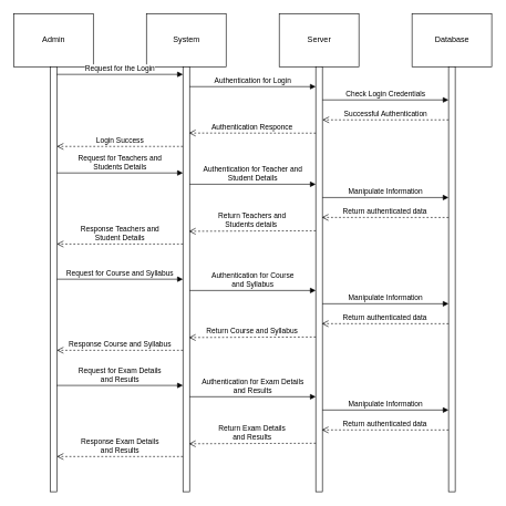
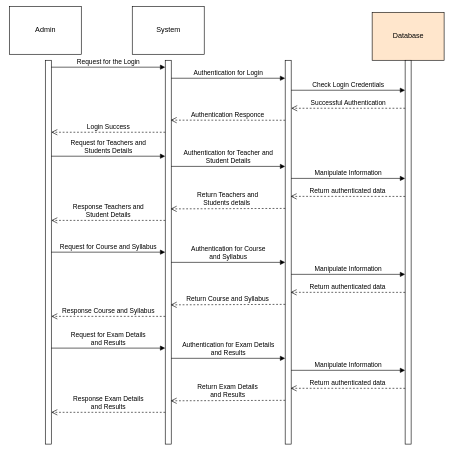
  <mxCell id="0" />
  <mxCell id="1" parent="0" />
- <mxCell id="2" value="System" style="html=1;strokeColor=#000000;" vertex="1" parent="1"><mxGeometry x="220" y="20" width="120" height="80" as="geometry" /></mxCell>
- <mxCell id="3" value="Admin" style="html=1;strokeColor=#000000;" vertex="1" parent="1"><mxGeometry x="20" y="20" width="120" height="80" as="geometry" /></mxCell>
- <mxCell id="4" value="Server" style="html=1;strokeColor=#000000;" vertex="1" parent="1"><mxGeometry x="420" y="20" width="120" height="80" as="geometry" /></mxCell>
- <mxCell id="5" value="Database" style="html=1;strokeColor=#000000;" vertex="1" parent="1"><mxGeometry x="620" y="20" width="120" height="80" as="geometry" /></mxCell>
+ <mxCell id="2" value="System" style="html=1;strokeColor=#000000;" vertex="1" parent="1"><mxGeometry x="220" y="10" width="120" height="80" as="geometry" /></mxCell>
+ <mxCell id="3" value="Admin" style="html=1;strokeColor=#000000;" vertex="1" parent="1"><mxGeometry x="15" y="10" width="120" height="80" as="geometry" /></mxCell>
+ <mxCell id="5" value="Database" style="html=1;strokeColor=#000000;fillColor=#ffe6cc;" vertex="1" parent="1"><mxGeometry x="620" y="20" width="120" height="80" as="geometry" /></mxCell>
  <mxCell id="6" value="" style="html=1;points=[];perimeter=orthogonalPerimeter;strokeColor=#000000;" vertex="1" parent="1"><mxGeometry x="75" y="100" width="10" height="640" as="geometry" /></mxCell>
  <mxCell id="7" value="" style="html=1;points=[];perimeter=orthogonalPerimeter;strokeColor=#000000;" vertex="1" parent="1"><mxGeometry x="275" y="100" width="10" height="640" as="geometry" /></mxCell>
  <mxCell id="8" value="" style="html=1;points=[];perimeter=orthogonalPerimeter;strokeColor=#000000;" vertex="1" parent="1"><mxGeometry x="475" y="100" width="10" height="640" as="geometry" /></mxCell>
  <mxCell id="9" value="" style="html=1;points=[];perimeter=orthogonalPerimeter;strokeColor=#000000;" vertex="1" parent="1"><mxGeometry x="675" y="100" width="10" height="640" as="geometry" /></mxCell>
  <mxCell id="10" value="Request for the Login" style="html=1;verticalAlign=bottom;endArrow=block;entryX=0;entryY=0.018;strokeColor=#000000;entryDx=0;entryDy=0;entryPerimeter=0;exitX=1;exitY=0.018;exitDx=0;exitDy=0;exitPerimeter=0;" edge="1" parent="1" source="6" target="7"><mxGeometry relative="1" as="geometry"><mxPoint x="120" y="230" as="sourcePoint" /></mxGeometry></mxCell>
  <mxCell id="11" value="Successful Authentication" style="html=1;verticalAlign=bottom;endArrow=open;dashed=1;endSize=8;exitX=0;exitY=0.95;strokeColor=#000000;" edge="1" parent="1" target="8"><mxGeometry relative="1" as="geometry"><mxPoint x="605" y="180" as="targetPoint" /><mxPoint x="675" y="180" as="sourcePoint" /></mxGeometry></mxCell>
  <mxCell id="12" value="Authentication for Login" style="html=1;verticalAlign=bottom;endArrow=block;entryX=0;entryY=0.018;strokeColor=#000000;entryDx=0;entryDy=0;entryPerimeter=0;exitX=1;exitY=0.018;exitDx=0;exitDy=0;exitPerimeter=0;" edge="1" parent="1"><mxGeometry relative="1" as="geometry"><mxPoint x="285" y="129.96" as="sourcePoint" /><mxPoint x="475" y="129.96" as="targetPoint" /></mxGeometry></mxCell>
  <mxCell id="13" value="Check Login Credentials" style="html=1;verticalAlign=bottom;endArrow=block;entryX=0;entryY=0.018;strokeColor=#000000;entryDx=0;entryDy=0;entryPerimeter=0;exitX=1;exitY=0.018;exitDx=0;exitDy=0;exitPerimeter=0;" edge="1" parent="1"><mxGeometry relative="1" as="geometry"><mxPoint x="485" y="149.96" as="sourcePoint" /><mxPoint x="675" y="149.96" as="targetPoint" /></mxGeometry></mxCell>
  <mxCell id="14" value="Authentication Responce" style="html=1;verticalAlign=bottom;endArrow=open;dashed=1;endSize=8;exitX=0;exitY=0.95;strokeColor=#000000;entryX=0.9;entryY=0.156;entryDx=0;entryDy=0;entryPerimeter=0;" edge="1" parent="1" target="7"><mxGeometry relative="1" as="geometry"><mxPoint x="284" y="199" as="targetPoint" /><mxPoint x="475" y="200" as="sourcePoint" /></mxGeometry></mxCell>
  <mxCell id="15" value="Login Success" style="html=1;verticalAlign=bottom;endArrow=open;dashed=1;endSize=8;exitX=0;exitY=0.95;strokeColor=#000000;" edge="1" parent="1"><mxGeometry relative="1" as="geometry"><mxPoint x="85" y="220" as="targetPoint" /><mxPoint x="275" y="220" as="sourcePoint" /></mxGeometry></mxCell>
  <mxCell id="16" value="Request for Teachers and&lt;br&gt;Students Details" style="html=1;verticalAlign=bottom;endArrow=block;entryX=0;entryY=0.018;strokeColor=#000000;entryDx=0;entryDy=0;entryPerimeter=0;exitX=1;exitY=0.018;exitDx=0;exitDy=0;exitPerimeter=0;" edge="1" parent="1"><mxGeometry relative="1" as="geometry"><mxPoint x="85" y="259.96" as="sourcePoint" /><mxPoint x="275" y="259.96" as="targetPoint" /></mxGeometry></mxCell>
  <mxCell id="17" value="Authentication for Teacher and&lt;br&gt;Student Details" style="html=1;verticalAlign=bottom;endArrow=block;entryX=0;entryY=0.018;strokeColor=#000000;entryDx=0;entryDy=0;entryPerimeter=0;exitX=1;exitY=0.018;exitDx=0;exitDy=0;exitPerimeter=0;" edge="1" parent="1"><mxGeometry relative="1" as="geometry"><mxPoint x="285" y="276.96" as="sourcePoint" /><mxPoint x="475" y="276.96" as="targetPoint" /><mxPoint as="offset" /></mxGeometry></mxCell>
  <mxCell id="18" value="Manipulate Information" style="html=1;verticalAlign=bottom;endArrow=block;entryX=0;entryY=0.018;strokeColor=#000000;entryDx=0;entryDy=0;entryPerimeter=0;exitX=1;exitY=0.018;exitDx=0;exitDy=0;exitPerimeter=0;" edge="1" parent="1"><mxGeometry relative="1" as="geometry"><mxPoint x="485" y="296.96" as="sourcePoint" /><mxPoint x="675" y="296.96" as="targetPoint" /></mxGeometry></mxCell>
  <mxCell id="19" value="Return authenticated data" style="html=1;verticalAlign=bottom;endArrow=open;dashed=1;endSize=8;exitX=0;exitY=0.95;strokeColor=#000000;entryX=0.9;entryY=0.111;entryDx=0;entryDy=0;entryPerimeter=0;" edge="1" parent="1"><mxGeometry relative="1" as="geometry"><mxPoint x="484" y="326.92" as="targetPoint" /><mxPoint x="675" y="327" as="sourcePoint" /></mxGeometry></mxCell>
  <mxCell id="20" value="Return Teachers and&lt;br&gt;Students details&amp;nbsp;" style="html=1;verticalAlign=bottom;endArrow=open;dashed=1;endSize=8;exitX=0;exitY=0.95;strokeColor=#000000;entryX=0.9;entryY=0.14;entryDx=0;entryDy=0;entryPerimeter=0;" edge="1" parent="1"><mxGeometry relative="1" as="geometry"><mxPoint x="284" y="347.8" as="targetPoint" /><mxPoint x="475" y="347" as="sourcePoint" /></mxGeometry></mxCell>
  <mxCell id="21" value="Response Teachers and&lt;br&gt;Student Details" style="html=1;verticalAlign=bottom;endArrow=open;dashed=1;endSize=8;exitX=0;exitY=0.95;strokeColor=#000000;" edge="1" parent="1"><mxGeometry relative="1" as="geometry"><mxPoint x="85" y="367" as="targetPoint" /><mxPoint x="275" y="367" as="sourcePoint" /><Array as="points"><mxPoint x="180" y="367" /></Array></mxGeometry></mxCell>
  <mxCell id="22" value="Request for Course and Syllabus" style="html=1;verticalAlign=bottom;endArrow=block;entryX=0;entryY=0.018;strokeColor=#000000;entryDx=0;entryDy=0;entryPerimeter=0;exitX=1;exitY=0.018;exitDx=0;exitDy=0;exitPerimeter=0;" edge="1" parent="1"><mxGeometry relative="1" as="geometry"><mxPoint x="85" y="419.96" as="sourcePoint" /><mxPoint x="275" y="419.96" as="targetPoint" /></mxGeometry></mxCell>
  <mxCell id="23" value="Response Course and Syllabus" style="html=1;verticalAlign=bottom;endArrow=open;dashed=1;endSize=8;exitX=0;exitY=0.95;strokeColor=#000000;" edge="1" parent="1"><mxGeometry relative="1" as="geometry"><mxPoint x="85" y="527" as="targetPoint" /><mxPoint x="275" y="527" as="sourcePoint" /><Array as="points"><mxPoint x="180" y="527" /></Array></mxGeometry></mxCell>
  <mxCell id="24" value="Authentication for Course&lt;br&gt;and Syllabus" style="html=1;verticalAlign=bottom;endArrow=block;entryX=0;entryY=0.018;strokeColor=#000000;entryDx=0;entryDy=0;entryPerimeter=0;exitX=1;exitY=0.018;exitDx=0;exitDy=0;exitPerimeter=0;" edge="1" parent="1"><mxGeometry relative="1" as="geometry"><mxPoint x="285" y="436.96" as="sourcePoint" /><mxPoint x="475" y="436.96" as="targetPoint" /><mxPoint as="offset" /></mxGeometry></mxCell>
  <mxCell id="25" value="Return Course and Syllabus" style="html=1;verticalAlign=bottom;endArrow=open;dashed=1;endSize=8;exitX=0;exitY=0.95;strokeColor=#000000;entryX=0.9;entryY=0.14;entryDx=0;entryDy=0;entryPerimeter=0;" edge="1" parent="1"><mxGeometry relative="1" as="geometry"><mxPoint x="284" y="507.8" as="targetPoint" /><mxPoint x="475" y="507" as="sourcePoint" /></mxGeometry></mxCell>
  <mxCell id="26" value="Manipulate Information" style="html=1;verticalAlign=bottom;endArrow=block;entryX=0;entryY=0.018;strokeColor=#000000;entryDx=0;entryDy=0;entryPerimeter=0;exitX=1;exitY=0.018;exitDx=0;exitDy=0;exitPerimeter=0;" edge="1" parent="1"><mxGeometry relative="1" as="geometry"><mxPoint x="485" y="456.96" as="sourcePoint" /><mxPoint x="675" y="456.96" as="targetPoint" /></mxGeometry></mxCell>
  <mxCell id="27" value="Return authenticated data" style="html=1;verticalAlign=bottom;endArrow=open;dashed=1;endSize=8;exitX=0;exitY=0.95;strokeColor=#000000;entryX=0.9;entryY=0.111;entryDx=0;entryDy=0;entryPerimeter=0;" edge="1" parent="1"><mxGeometry relative="1" as="geometry"><mxPoint x="484" y="486.92" as="targetPoint" /><mxPoint x="675" y="487" as="sourcePoint" /></mxGeometry></mxCell>
  <mxCell id="28" value="Request for Exam Details&lt;br&gt;and Results" style="html=1;verticalAlign=bottom;endArrow=block;entryX=0;entryY=0.018;strokeColor=#000000;entryDx=0;entryDy=0;entryPerimeter=0;exitX=1;exitY=0.018;exitDx=0;exitDy=0;exitPerimeter=0;" edge="1" parent="1"><mxGeometry relative="1" as="geometry"><mxPoint x="85" y="579.96" as="sourcePoint" /><mxPoint x="275" y="579.96" as="targetPoint" /></mxGeometry></mxCell>
  <mxCell id="29" value="Response Exam Details&lt;br&gt;and Results" style="html=1;verticalAlign=bottom;endArrow=open;dashed=1;endSize=8;exitX=0;exitY=0.95;strokeColor=#000000;" edge="1" parent="1"><mxGeometry relative="1" as="geometry"><mxPoint x="85" y="687" as="targetPoint" /><mxPoint x="275" y="687" as="sourcePoint" /><Array as="points"><mxPoint x="180" y="687" /></Array></mxGeometry></mxCell>
  <mxCell id="30" value="Authentication for Exam Details&lt;br&gt;and Results" style="html=1;verticalAlign=bottom;endArrow=block;entryX=0;entryY=0.018;strokeColor=#000000;entryDx=0;entryDy=0;entryPerimeter=0;exitX=1;exitY=0.018;exitDx=0;exitDy=0;exitPerimeter=0;" edge="1" parent="1"><mxGeometry relative="1" as="geometry"><mxPoint x="285" y="596.96" as="sourcePoint" /><mxPoint x="475" y="596.96" as="targetPoint" /><mxPoint as="offset" /></mxGeometry></mxCell>
  <mxCell id="31" value="Return Exam Details&lt;br&gt;and Results" style="html=1;verticalAlign=bottom;endArrow=open;dashed=1;endSize=8;exitX=0;exitY=0.95;strokeColor=#000000;entryX=0.9;entryY=0.14;entryDx=0;entryDy=0;entryPerimeter=0;" edge="1" parent="1"><mxGeometry relative="1" as="geometry"><mxPoint x="284" y="667.8" as="targetPoint" /><mxPoint x="475" y="667" as="sourcePoint" /></mxGeometry></mxCell>
  <mxCell id="32" value="Manipulate Information" style="html=1;verticalAlign=bottom;endArrow=block;entryX=0;entryY=0.018;strokeColor=#000000;entryDx=0;entryDy=0;entryPerimeter=0;exitX=1;exitY=0.018;exitDx=0;exitDy=0;exitPerimeter=0;" edge="1" parent="1"><mxGeometry relative="1" as="geometry"><mxPoint x="485" y="616.96" as="sourcePoint" /><mxPoint x="675" y="616.96" as="targetPoint" /></mxGeometry></mxCell>
  <mxCell id="33" value="Return authenticated data" style="html=1;verticalAlign=bottom;endArrow=open;dashed=1;endSize=8;exitX=0;exitY=0.95;strokeColor=#000000;entryX=0.9;entryY=0.111;entryDx=0;entryDy=0;entryPerimeter=0;" edge="1" parent="1"><mxGeometry relative="1" as="geometry"><mxPoint x="484" y="646.92" as="targetPoint" /><mxPoint x="675" y="647" as="sourcePoint" /></mxGeometry></mxCell>
